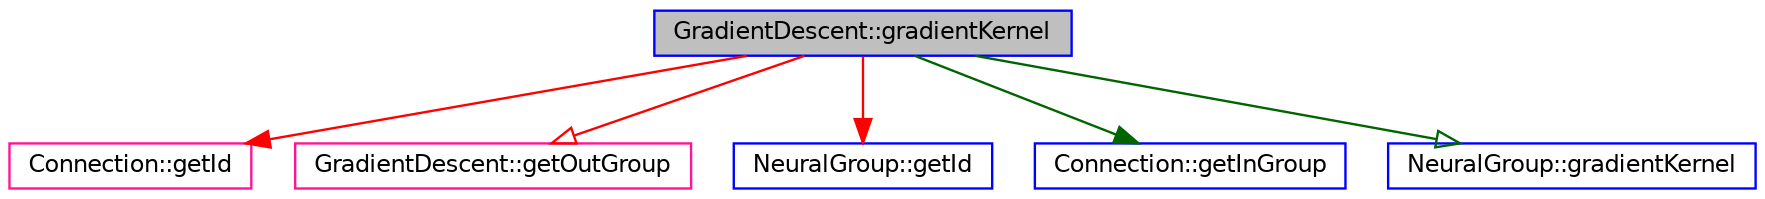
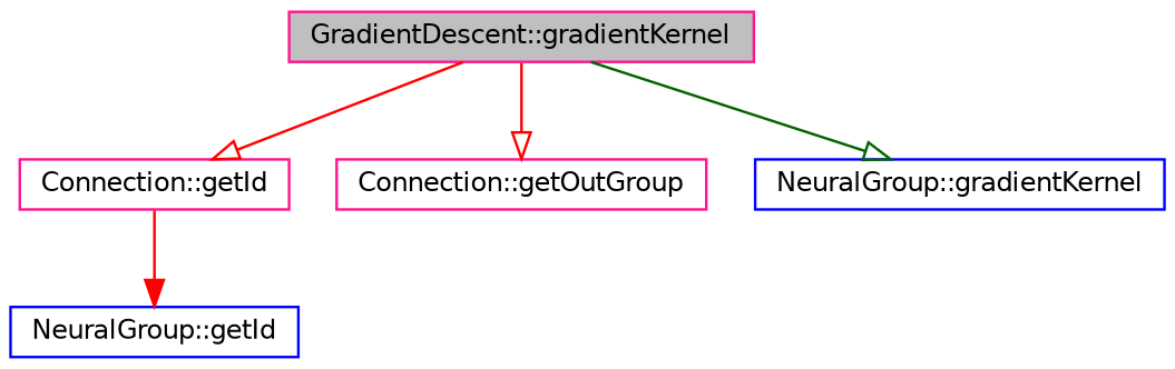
  digraph {
    rankdir=TB
    node [color=blue fillcolor=white fontname=Helvetica fontsize=10 shape=record style=filled]
    edge [arrowhead=onormal color=red fontname=Helvetica fontsize=10 labelfontname=Helvetica labelfontsize=10 style=solid]
-   n1 [fillcolor=grey75 fontcolor=black height=0.2 label="GradientDescent::gradientKernel" width=0.4]
+   n1 [color=deeppink fillcolor=grey75 fontcolor=black height=0.2 label="GradientDescent::gradientKernel" width=0.4]
    n2 [color=deeppink height=0.2 label="Connection::getId" width=0.4]
-   n3 [color=deeppink height=0.2 label="GradientDescent::getOutGroup" width=0.4]
+   n3 [color=deeppink height=0.2 label="Connection::getOutGroup" width=0.4]
    n4 [height=0.2 label="NeuralGroup::getId" width=0.4]
-   n5 [height=0.2 label="Connection::getInGroup" width=0.4]
    n6 [height=0.2 label="NeuralGroup::gradientKernel" width=0.4]
-   n1 -> n2 [arrowhead=normal]
+   n1 -> n2
    n1 -> n3
-   n1 -> n4 [arrowhead=normal]
-   n1 -> n5 [arrowhead=normal color=darkgreen]
+   n2 -> n4 [arrowhead=normal]
    n1 -> n6 [color=darkgreen]
  }
